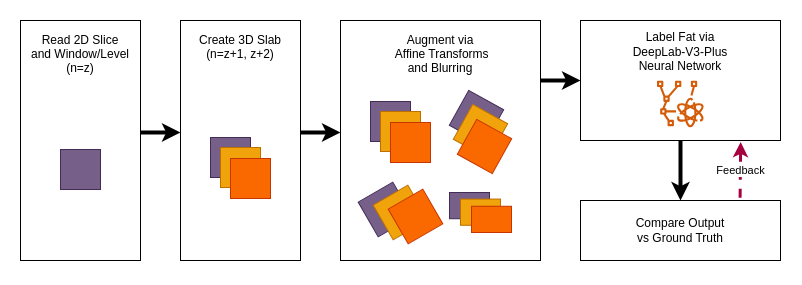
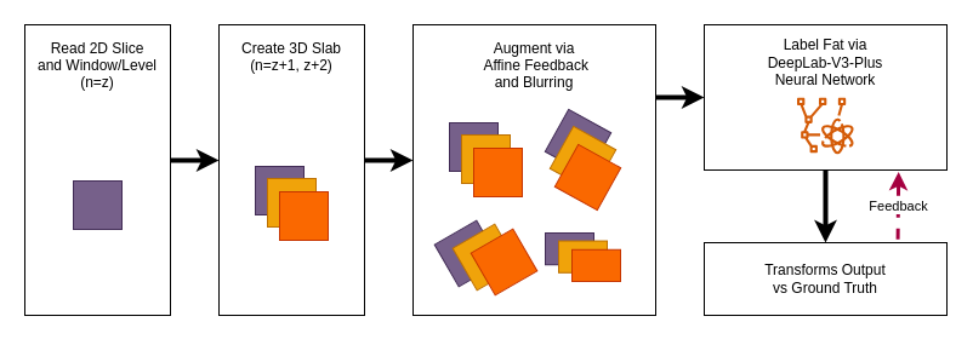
  <mxCell id="0" />
  <mxCell id="1" parent="0" />
  <mxCell id="2" value="" style="edgeStyle=none;html=1;strokeWidth=4;" edge="1" parent="1"><mxGeometry relative="1" as="geometry"><mxPoint x="140" y="132" as="sourcePoint" /><mxPoint x="180" y="132" as="targetPoint" /></mxGeometry></mxCell>
  <mxCell id="3" value="Read 2D Slice&lt;br&gt;and Window/Level&lt;br&gt;(n=z)&lt;br&gt;&lt;br&gt;&lt;br&gt;&lt;br&gt;&lt;br&gt;&lt;br&gt;&lt;br&gt;&lt;br&gt;&lt;br&gt;&lt;br&gt;&lt;br&gt;&lt;br&gt;&lt;br&gt;" style="whiteSpace=wrap;html=1;" vertex="1" parent="1"><mxGeometry x="20" y="20" width="120" height="240" as="geometry" /></mxCell>
  <mxCell id="4" value="" style="edgeStyle=none;html=1;strokeWidth=4;" edge="1" parent="1"><mxGeometry relative="1" as="geometry"><mxPoint x="300" y="132" as="sourcePoint" /><mxPoint x="340" y="132" as="targetPoint" /></mxGeometry></mxCell>
  <mxCell id="5" value="Create 3D Slab&lt;br&gt;(n=z+1, z+2)&lt;br&gt;&lt;br&gt;&lt;br&gt;&lt;br&gt;&lt;br&gt;&lt;br&gt;&lt;br&gt;&lt;br&gt;&lt;br&gt;&lt;br&gt;&lt;br&gt;&lt;br&gt;&lt;br&gt;&lt;br&gt;" style="whiteSpace=wrap;html=1;" vertex="1" parent="1"><mxGeometry x="180" y="20" width="120" height="240" as="geometry" /></mxCell>
  <mxCell id="6" value="" style="whiteSpace=wrap;html=1;fillColor=#76608a;fontColor=#ffffff;strokeColor=#432D57;" vertex="1" parent="1"><mxGeometry x="60" y="149" width="40" height="40" as="geometry" /></mxCell>
  <mxCell id="7" value="" style="whiteSpace=wrap;html=1;fillColor=#76608a;fontColor=#ffffff;strokeColor=#432D57;" vertex="1" parent="1"><mxGeometry x="210" y="137" width="40" height="40" as="geometry" /></mxCell>
  <mxCell id="8" value="" style="whiteSpace=wrap;html=1;fillColor=#f0a30a;fontColor=#000000;strokeColor=#BD7000;" vertex="1" parent="1"><mxGeometry x="220" y="147" width="40" height="40" as="geometry" /></mxCell>
  <mxCell id="9" value="" style="whiteSpace=wrap;html=1;fillColor=#fa6800;fontColor=#000000;strokeColor=#C73500;" vertex="1" parent="1"><mxGeometry x="230" y="158" width="40" height="40" as="geometry" /></mxCell>
  <mxCell id="10" style="edgeStyle=none;html=1;entryX=0;entryY=0.5;entryDx=0;entryDy=0;strokeWidth=4;exitX=1;exitY=0.25;exitDx=0;exitDy=0;" edge="1" parent="1" source="11" target="28"><mxGeometry relative="1" as="geometry"><mxPoint x="540" y="70" as="sourcePoint" /></mxGeometry></mxCell>
- <mxCell id="11" value="Augment via&lt;br&gt;&amp;nbsp;Affine Transforms&lt;br&gt;and Blurring&lt;br&gt;&lt;br&gt;&lt;br&gt;&lt;br&gt;&lt;br&gt;&lt;br&gt;&lt;br&gt;&lt;br&gt;&lt;br&gt;&lt;br&gt;&lt;br&gt;&lt;br&gt;&lt;br&gt;" style="whiteSpace=wrap;html=1;" vertex="1" parent="1"><mxGeometry x="340" y="20" width="200" height="240" as="geometry" /></mxCell>
+ <mxCell id="11" value="Augment via&lt;br&gt;&amp;nbsp;Affine Feedback&lt;br&gt;and Blurring&lt;br&gt;&lt;br&gt;&lt;br&gt;&lt;br&gt;&lt;br&gt;&lt;br&gt;&lt;br&gt;&lt;br&gt;&lt;br&gt;&lt;br&gt;&lt;br&gt;&lt;br&gt;&lt;br&gt;" style="whiteSpace=wrap;html=1;" vertex="1" parent="1"><mxGeometry x="340" y="20" width="200" height="240" as="geometry" /></mxCell>
  <mxCell id="12" value="" style="whiteSpace=wrap;html=1;fillColor=#76608a;fontColor=#ffffff;strokeColor=#432D57;" vertex="1" parent="1"><mxGeometry x="370" y="101" width="40" height="40" as="geometry" /></mxCell>
  <mxCell id="13" value="" style="whiteSpace=wrap;html=1;fillColor=#f0a30a;fontColor=#000000;strokeColor=#BD7000;" vertex="1" parent="1"><mxGeometry x="380" y="111" width="40" height="40" as="geometry" /></mxCell>
  <mxCell id="14" value="" style="whiteSpace=wrap;html=1;fillColor=#fa6800;fontColor=#000000;strokeColor=#C73500;" vertex="1" parent="1"><mxGeometry x="390" y="122" width="40" height="40" as="geometry" /></mxCell>
  <mxCell id="15" value="" style="group;rotation=29;" vertex="1" connectable="0" parent="1"><mxGeometry x="450" y="101" width="60" height="61" as="geometry" /></mxCell>
  <mxCell id="16" value="" style="whiteSpace=wrap;html=1;fillColor=#76608a;fontColor=#ffffff;strokeColor=#432D57;rotation=29;" vertex="1" parent="15"><mxGeometry x="6" y="-4" width="40" height="40" as="geometry" /></mxCell>
  <mxCell id="17" value="" style="whiteSpace=wrap;html=1;fillColor=#f0a30a;fontColor=#000000;strokeColor=#BD7000;rotation=29;" vertex="1" parent="15"><mxGeometry x="10" y="10" width="40" height="40" as="geometry" /></mxCell>
  <mxCell id="18" value="" style="whiteSpace=wrap;html=1;fillColor=#fa6800;fontColor=#000000;strokeColor=#C73500;rotation=29;" vertex="1" parent="15"><mxGeometry x="14" y="25" width="40" height="40" as="geometry" /></mxCell>
  <mxCell id="19" value="" style="group;rotation=-30;" vertex="1" connectable="0" parent="1"><mxGeometry x="350" y="202" width="60" height="61" as="geometry" /></mxCell>
  <mxCell id="20" value="" style="whiteSpace=wrap;html=1;fillColor=#76608a;fontColor=#ffffff;strokeColor=#432D57;rotation=-30;" vertex="1" parent="19"><mxGeometry x="15" y="-13" width="40" height="40" as="geometry" /></mxCell>
  <mxCell id="21" value="" style="whiteSpace=wrap;html=1;fillColor=#f0a30a;fontColor=#000000;strokeColor=#BD7000;rotation=-30;" vertex="1" parent="19"><mxGeometry x="30" y="-10" width="40" height="40" as="geometry" /></mxCell>
  <mxCell id="22" value="" style="whiteSpace=wrap;html=1;fillColor=#fa6800;fontColor=#000000;strokeColor=#C73500;rotation=-30;" vertex="1" parent="19"><mxGeometry x="45" y="-6" width="40" height="40" as="geometry" /></mxCell>
  <mxCell id="23" value="" style="group;rotation=0;" vertex="1" connectable="0" parent="1"><mxGeometry x="450" y="192" width="60" height="40" as="geometry" /></mxCell>
  <mxCell id="24" value="" style="whiteSpace=wrap;html=1;fillColor=#76608a;fontColor=#ffffff;strokeColor=#432D57;rotation=0;" vertex="1" parent="23"><mxGeometry x="-1" width="40" height="26.23" as="geometry" /></mxCell>
  <mxCell id="25" value="" style="whiteSpace=wrap;html=1;fillColor=#f0a30a;fontColor=#000000;strokeColor=#BD7000;rotation=0;" vertex="1" parent="23"><mxGeometry x="10" y="6.557" width="40" height="26.23" as="geometry" /></mxCell>
  <mxCell id="26" value="" style="whiteSpace=wrap;html=1;fillColor=#fa6800;fontColor=#000000;strokeColor=#C73500;rotation=0;" vertex="1" parent="23"><mxGeometry x="21" y="13.77" width="40" height="26.23" as="geometry" /></mxCell>
  <mxCell id="27" value="" style="edgeStyle=none;html=1;strokeWidth=4;" edge="1" parent="1" source="28" target="30"><mxGeometry relative="1" as="geometry" /></mxCell>
  <mxCell id="28" value="Label Fat via &lt;br&gt;DeepLab-V3-Plus&lt;br&gt;Neural Network&lt;br&gt;&lt;br&gt;&lt;br&gt;&lt;br&gt;&lt;br&gt;" style="whiteSpace=wrap;html=1;" vertex="1" parent="1"><mxGeometry x="580" y="20" width="200" height="120" as="geometry" /></mxCell>
  <mxCell id="29" value="Feedback" style="edgeStyle=none;html=1;dashed=1;fillColor=#d80073;strokeColor=#A50040;strokeWidth=3;exitX=0.798;exitY=-0.045;exitDx=0;exitDy=0;exitPerimeter=0;entryX=0.801;entryY=1.012;entryDx=0;entryDy=0;entryPerimeter=0;" edge="1" parent="1"><mxGeometry x="-0.022" relative="1" as="geometry"><mxPoint x="739.6" y="197.3" as="sourcePoint" /><mxPoint x="740.2" y="141.44" as="targetPoint" /><mxPoint as="offset" /></mxGeometry></mxCell>
- <mxCell id="30" value="Compare Output &lt;br&gt;vs Ground Truth" style="whiteSpace=wrap;html=1;" vertex="1" parent="1"><mxGeometry x="580" y="200" width="200" height="60" as="geometry" /></mxCell>
+ <mxCell id="30" value="Transforms Output &lt;br&gt;vs Ground Truth" style="whiteSpace=wrap;html=1;" vertex="1" parent="1"><mxGeometry x="580" y="200" width="200" height="60" as="geometry" /></mxCell>
  <mxCell id="31" value="" style="sketch=0;outlineConnect=0;fontColor=#232F3E;gradientColor=none;fillColor=#D45B07;strokeColor=none;dashed=0;verticalLabelPosition=bottom;verticalAlign=top;align=center;html=1;fontSize=12;fontStyle=0;aspect=fixed;pointerEvents=1;shape=mxgraph.aws4.braket_tensor_network;" vertex="1" parent="1"><mxGeometry x="656.5" y="80" width="47" height="47" as="geometry" /></mxCell>
